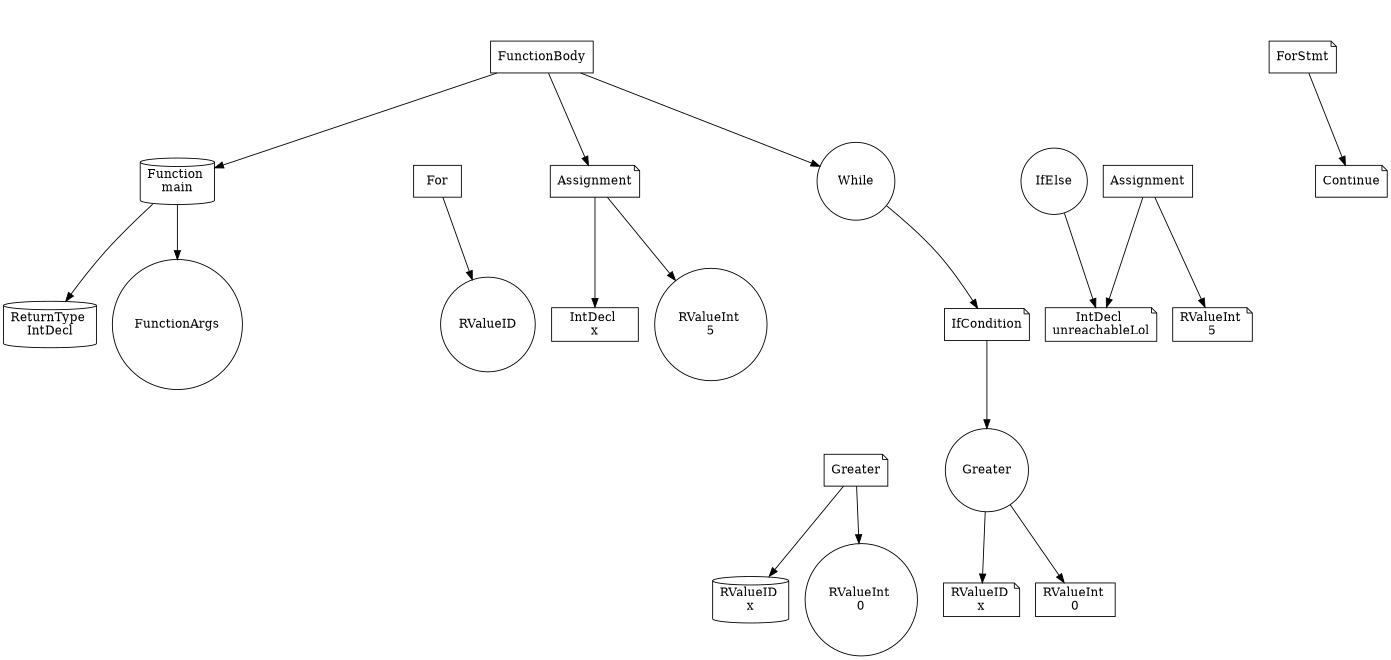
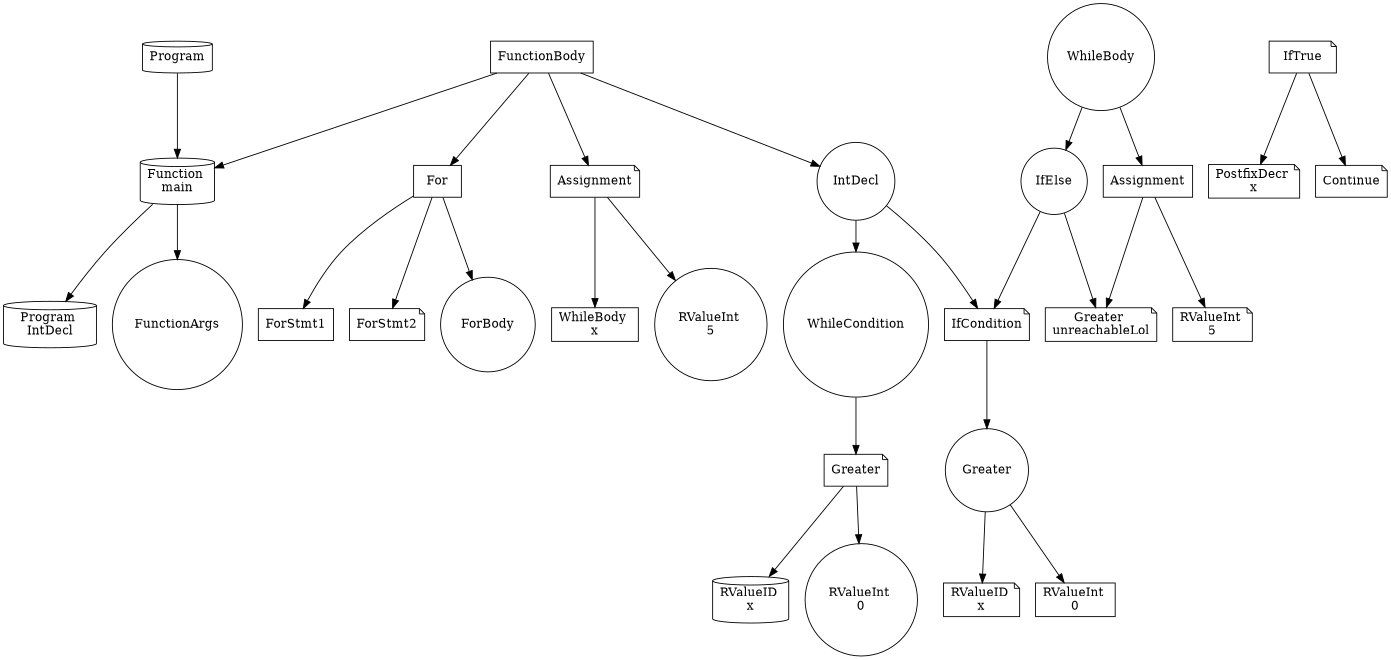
  digraph {
    node [shape=note]
+   n1 [label=Program shape=cylinder]
    n2 [label="Function \nmain" shape=cylinder]
-   n3 [label="ReturnType \nIntDecl" shape=cylinder]
+   n3 [label="Program \nIntDecl" shape=cylinder]
    n4 [label=FunctionArgs shape=circle]
    n5 [label=FunctionBody shape=box]
    n6 [label=For shape=box]
    n7 [label=Assignment]
-   n8 [label=While shape=circle]
-   n11 [label=RValueID shape=circle]
-   n12 [label="IntDecl \nx" shape=box]
+   n8 [label=IntDecl shape=circle]
+   n9 [label=ForStmt1 shape=box]
+   n10 [label=ForStmt2]
+   n11 [label=ForBody shape=circle]
+   n12 [label="WhileBody \nx" shape=box]
    n13 [label="RValueInt \n5" shape=circle]
+   n14 [label=WhileCondition shape=circle]
    n15 [label=IfCondition]
    n16 [label=Greater]
+   n17 [label=WhileBody shape=circle]
    n18 [label=IfElse shape=circle]
    n19 [label=Assignment shape=box]
    n20 [label="RValueID \nx" shape=cylinder]
    n21 [label="RValueInt \n0" shape=circle]
-   n22 [label="IntDecl \nunreachableLol"]
+   n22 [label="Greater \nunreachableLol"]
    n23 [label="RValueInt \n5"]
    n24 [label=Greater shape=circle]
-   n25 [label=ForStmt]
+   n25 [label=IfTrue]
+   n26 [label="PostfixDecr \nx"]
    n27 [label=Continue]
    n28 [label="RValueID \nx"]
    n29 [label="RValueInt \n0" shape=box]
+   n1 -> n2
    n2 -> n3
    n2 -> n4
    n5 -> n2
+   n5 -> n6
    n5 -> n7
    n5 -> n8
+   n6 -> n9
+   n6 -> n10
    n6 -> n11
    n7 -> n12
    n7 -> n13
+   n8 -> n14
    n8 -> n15
+   n14 -> n16
    n15 -> n24
    n16 -> n20
    n16 -> n21
+   n17 -> n18
+   n17 -> n19
+   n18 -> n15
    n18 -> n22
    n19 -> n22
    n19 -> n23
    n24 -> n28
    n24 -> n29
+   n25 -> n26
    n25 -> n27
  }
